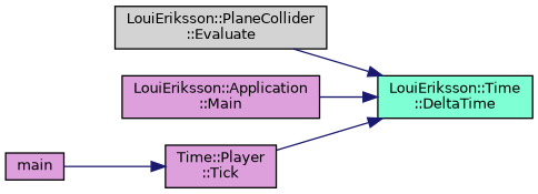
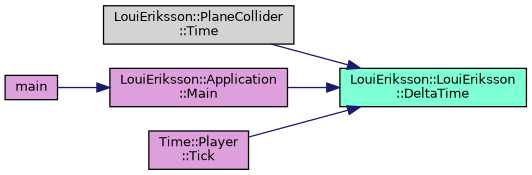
  digraph {
    rankdir=RL
    node [color=black fillcolor=plum fontname=Helvetica fontsize=10 shape=record style=filled]
    edge [color=midnightblue dir=back fontname=Helvetica fontsize=10 labelfontname=Helvetica labelfontsize=10 style=solid]
-   n1 [fillcolor=aquamarine fontcolor=black height=0.2 label="LouiEriksson::Time\l::DeltaTime" width=0.4]
-   n2 [fillcolor=lightgrey height=0.2 label="LouiEriksson::PlaneCollider\l::Evaluate" width=0.4]
+   n1 [fillcolor=aquamarine fontcolor=black height=0.2 label="LouiEriksson::LouiEriksson\l::DeltaTime" width=0.4]
+   n2 [fillcolor=lightgrey height=0.2 label="LouiEriksson::PlaneCollider\l::Time" width=0.4]
    n3 [height=0.2 label="LouiEriksson::Application\l::Main" width=0.4]
    n4 [height=0.2 label="Time::Player\l::Tick" width=0.4]
    n5 [height=0.2 label=main width=0.4]
    n1 -> n2
    n1 -> n3
    n1 -> n4
-   n4 -> n5
+   n3 -> n5
  }
